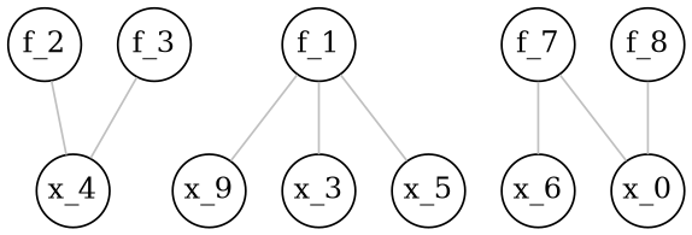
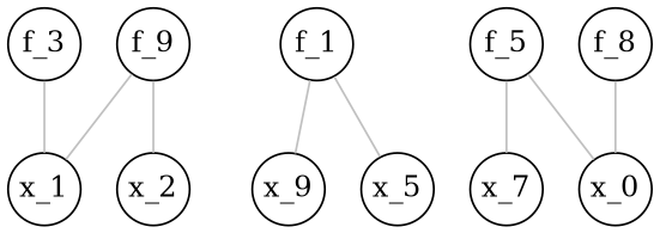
  graph {
    node [fixedsize=1 shape=circle]
    edge [color=gray]
-   f_2
-   x_1 [label=x_4]
+   f_2 [label=f_9]
+   x_1
+   x_2
    f_3
    n5 [label=x_9]
    n6 [label=f_1]
-   x_3
    x_5
-   f_7
-   x_6
+   f_7 [label=f_5]
+   x_6 [label=x_7]
    n11 [label=x_0]
    f_8
    f_2 -- x_1
+   f_2 -- x_2
    f_3 -- x_1
    n6 -- n5
-   n6 -- x_3
    n6 -- x_5
    f_7 -- x_6
    f_7 -- n11
    f_8 -- n11
  }
